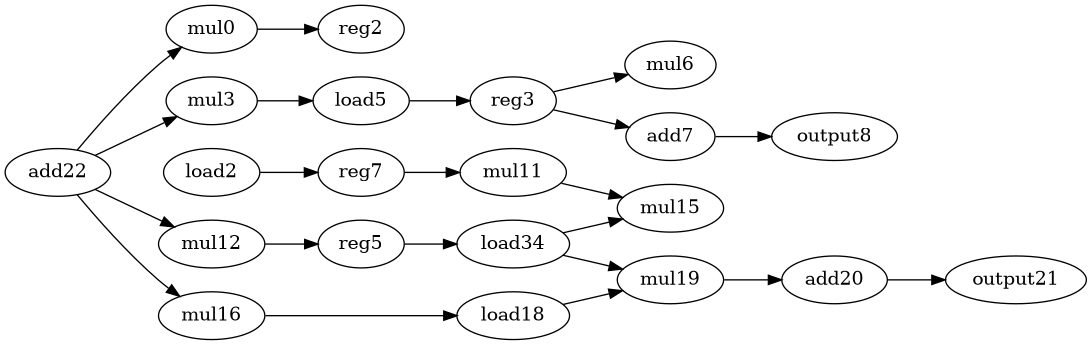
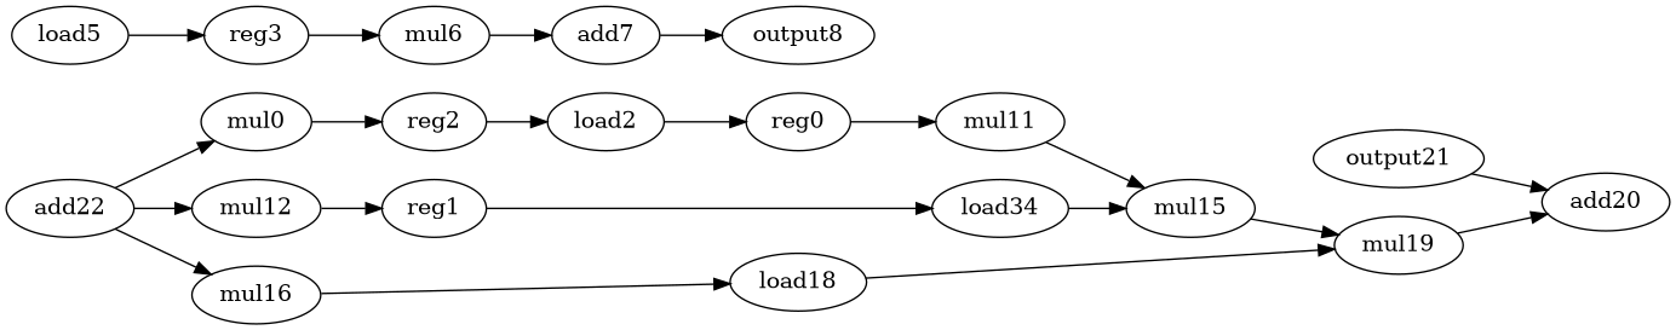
  digraph {
    rankdir=LR
    node [opcode=mul]
    edge [operand=0]
    reg2 [opcode=reg]
    mul0
    load2 [opcode=load]
-   reg0 [opcode=reg label=reg7]
+   reg0 [opcode=reg]
    mul11
    load5 [opcode=load]
-   mul3
    reg3 [opcode=reg]
    mul6
    add7 [opcode=add]
    output8 [opcode=output]
    mul15
    mul19
-   reg1 [opcode=reg label=reg5]
+   reg1 [opcode=reg]
    mul12
    n16 [label=load34 opcode=load]
    add20 [opcode=add]
    load18 [opcode=load]
    mul16
    output21 [opcode=output]
    add22 [opcode=add]
+   reg2 -> load2
    mul0 -> reg2
    load2 -> reg0 [operand=""]
    reg0 -> mul11 [operand=1]
    mul11 -> mul15
    load5 -> reg3
-   mul3 -> load5
    reg3 -> mul6
-   reg3 -> add7
+   mul6 -> add7
    add7 -> output8
-   n16 -> mul19
+   mul15 -> mul19
    mul19 -> add20
    reg1 -> n16
    mul12 -> reg1
    n16 -> mul15 [operand=1]
-   add20 -> output21
+   output21 -> add20
    load18 -> mul19 [operand=""]
    mul16 -> load18
    add22 -> mul0 [operand=1]
-   add22 -> mul3 [operand=1]
    add22 -> mul12 [operand=1]
    add22 -> mul16 [operand=1]
  }
